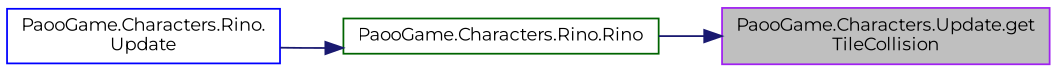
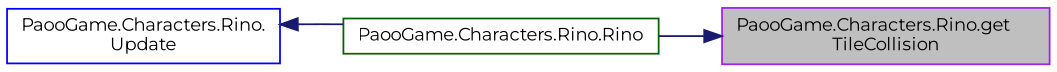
  digraph {
    fontname=Montserrat
    rankdir=RL
    node [fillcolor=white fontname=Montserrat fontsize=10 shape=record style=filled]
    edge [color=midnightblue dir=back fontname=Montserrat fontsize=10 labelfontname=Helvetica labelfontsize=10 style=solid]
-   n1 [color=purple fillcolor=grey75 fontcolor=black height=0.2 label="PaooGame.Characters.Update.get\lTileCollision" width=0.4]
+   n1 [color=purple fillcolor=grey75 fontcolor=black height=0.2 label="PaooGame.Characters.Rino.get\lTileCollision" width=0.4]
    n2 [color=darkgreen height=0.2 label="PaooGame.Characters.Rino.Rino" width=0.4]
    n3 [color=blue height=0.2 label="PaooGame.Characters.Rino.\lUpdate" width=0.4]
    n1 -> n2
-   n2 -> n3
+   n3 -> n2
  }
